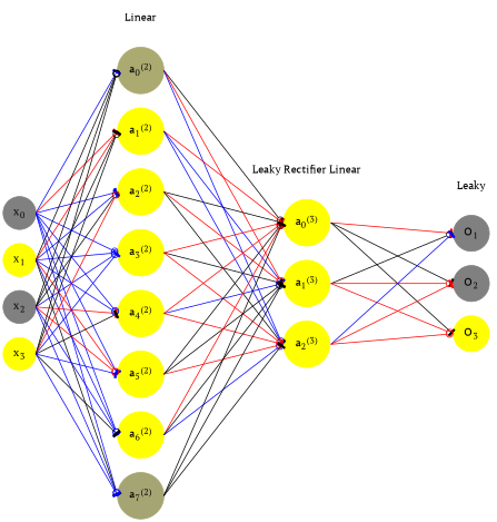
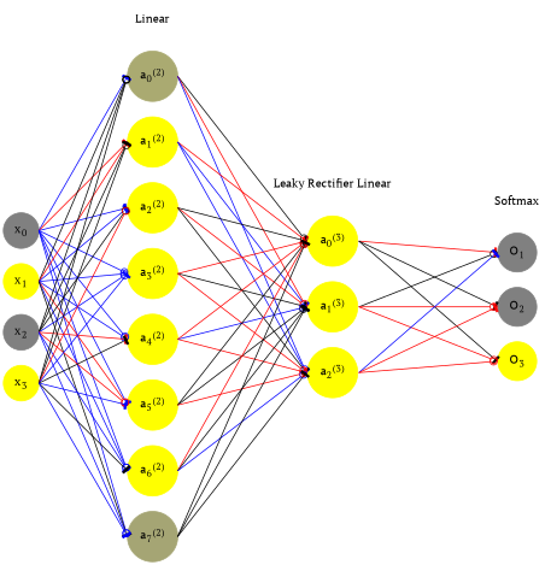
  digraph {
    rankdir=LR
    ranksep=1.4
    splines=false
    fontname="PT Serif"
    node [color="0.1667, 0.0, 0.5" fillcolor="0.1667, 0.0, 0.5" shape=circle style=filled fontname="PT Serif"]
    edge [headport=w style=solid tailport=e fontname="PT Serif" color=blue arrowhead=odot]
    n1 [label=<x<sub>0</sub>>]
    n2 [color="0.1667, 1.0, 1.0" fillcolor="0.1667, 1.0, 1.0" label=<x<sub>1</sub>>]
    n3 [label=<x<sub>2</sub>>]
    n4 [color="0.1667, 1.0, 1.0" fillcolor="0.1667, 1.0, 1.0" label=<x<sub>3</sub>>]
    n5 [color="0.1667, 0.335338, 0.667669" fillcolor="0.1667, 0.335338, 0.667669" label=<a<sub>0</sub><sup>(2)</sup>>]
    n6 [color="0.1667, 2.959474, 1.979737" fillcolor="0.1667, 2.959474, 1.979737" label=<a<sub>1</sub><sup>(2)</sup>>]
    n7 [color="0.1667, 2.254714, 1.627357" fillcolor="0.1667, 2.254714, 1.627357" label=<a<sub>2</sub><sup>(2)</sup>>]
    n8 [color="0.1667, 2.888215, 1.944107" fillcolor="0.1667, 2.888215, 1.944107" label=<a<sub>3</sub><sup>(2)</sup>>]
    n9 [color="0.1667, 2.507626, 1.753813" fillcolor="0.1667, 2.507626, 1.753813" label=<a<sub>4</sub><sup>(2)</sup>>]
    n10 [color="0.1667, 3.239030, 2.119515" fillcolor="0.1667, 3.239030, 2.119515" label=<a<sub>5</sub><sup>(2)</sup>>]
    n11 [color="0.1667, 5.647513, 3.323757" fillcolor="0.1667, 5.647513, 3.323757" label=<a<sub>6</sub><sup>(2)</sup>>]
    n12 [color="0.1667, 0.294240, 0.647120" fillcolor="0.1667, 0.294240, 0.647120" label=<a<sub>7</sub><sup>(2)</sup>>]
    n13 [color="0.1667, 5.539769, 3.269885" fillcolor="0.1667, 5.539769, 3.269885" label=<a<sub>0</sub><sup>(3)</sup>>]
    n14 [color="0.1667, 26.574235, 13.787118" fillcolor="0.1667, 26.574235, 13.787118" label=<a<sub>1</sub><sup>(3)</sup>>]
    n15 [color="0.1667, 29.838005, 15.419002" fillcolor="0.1667, 29.838005, 15.419002" label=<a<sub>2</sub><sup>(3)</sup>>]
    n16 [label=<O<sub>1</sub>>]
    n17 [label=<O<sub>2</sub>>]
    n18 [color="0.1667, 1.0, 1.0" fillcolor="0.1667, 1.0, 1.0" label=<O<sub>3</sub>>]
    n19 [label=Linear shape=plaintext color="" fillcolor="" style=""]
    n20 [label="Leaky Rectifier Linear" shape=plaintext color="" fillcolor="" style=""]
-   n21 [label=Leaky shape=plaintext color="" fillcolor="" style=""]
+   n21 [label=Softmax shape=plaintext color="" fillcolor="" style=""]
    subgraph sub_1 {
      n1
    }
    subgraph sub_2 {
      n2
    }
    subgraph sub_3 {
      n3
    }
    subgraph sub_4 {
      n4
    }
    subgraph sub_5 {
      n5
    }
    subgraph sub_6 {
      n6
    }
    subgraph sub_7 {
      n7
    }
    subgraph sub_8 {
      n8
    }
    subgraph sub_9 {
      n9
    }
    subgraph sub_10 {
      n10
    }
    subgraph sub_11 {
      n11
    }
    subgraph sub_12 {
      n12
    }
    subgraph sub_13 {
      n13
    }
    subgraph sub_14 {
      n14
    }
    subgraph sub_15 {
      n15
    }
    subgraph sub_16 {
      n16
    }
    subgraph sub_17 {
      n17
    }
    subgraph sub_18 {
      n18
    }
    subgraph sub_19 {
      rank=same
      n1
      n2
      n3
      n4
    }
    subgraph sub_20 {
      rank=same
      n5
      n6
      n7
      n8
      n9
      n10
      n11
      n12
    }
    subgraph sub_21 {
      rank=same
      n13
      n14
      n15
    }
    subgraph sub_22 {
      rank=same
      n16
      n17
      n18
    }
    subgraph sub_23 {
      rank=same
      n5
      n19
    }
    subgraph sub_24 {
      rank=same
      n13
      n20
    }
    subgraph sub_25 {
      rank=same
      n16
      n21
    }
    n1 -> n2 [style=invis color="" arrowhead=""]
    n1 -> n5 [arrowhead=tee]
    n1 -> n6 [color=red arrowhead=tee]
    n1 -> n7 [arrowhead=tee]
    n1 -> n8
    n1 -> n9
    n1 -> n10 [arrowhead=tee]
    n1 -> n11
    n1 -> n12
    n2 -> n3 [style=invis color="" arrowhead=""]
    n2 -> n5 [color=black]
    n2 -> n6 [color=red arrowhead=tee]
    n2 -> n7 [arrowhead=tee]
    n2 -> n8
    n2 -> n9
    n2 -> n10 [color=red]
    n2 -> n11
    n2 -> n12 [color=black arrowhead=tee]
    n3 -> n4 [style=invis color="" arrowhead=""]
    n3 -> n5 [color=black]
    n3 -> n6 [color=black arrowhead=tee]
    n3 -> n7 [color=black]
    n3 -> n8
    n3 -> n9 [color=red arrowhead=tee]
    n3 -> n10 [color=red]
    n3 -> n11 [arrowhead=tee]
    n3 -> n12
    n4 -> n5 [color=black]
    n4 -> n6 [color=black]
    n4 -> n7 [color=red]
    n4 -> n8 [arrowhead=tee]
    n4 -> n9 [color=black arrowhead=tee]
    n4 -> n10 [arrowhead=tee]
    n4 -> n11 [color=black arrowhead=tee]
    n4 -> n12 [arrowhead=tee]
    n5 -> n6 [style=invis color="" arrowhead=""]
    n5 -> n13 [color=black]
    n5 -> n14 [color=red]
    n5 -> n15
    n6 -> n7 [style=invis color="" arrowhead=""]
    n6 -> n13 [color=red arrowhead=tee]
    n6 -> n14 [arrowhead=tee]
    n6 -> n15 [arrowhead=tee]
    n7 -> n8 [style=invis color="" arrowhead=""]
    n7 -> n13 [color=black arrowhead=tee]
    n7 -> n14 [color=red]
    n7 -> n15 [color=black arrowhead=tee]
    n8 -> n9 [style=invis color="" arrowhead=""]
    n8 -> n13 [color=red arrowhead=tee]
    n8 -> n14 [color=black arrowhead=tee]
    n8 -> n15 [color=red]
    n9 -> n10 [style=invis color="" arrowhead=""]
    n9 -> n13 [color=red]
    n9 -> n14
    n9 -> n15 [color=red arrowhead=tee]
    n10 -> n11 [style=invis color="" arrowhead=""]
    n10 -> n13 [color=black]
    n10 -> n14 [color=black]
    n10 -> n15 [color=red]
    n11 -> n12 [style=invis color="" arrowhead=""]
    n11 -> n13 [color=red]
    n11 -> n14 [color=black arrowhead=tee]
    n11 -> n15
    n12 -> n13 [color=black arrowhead=tee]
    n12 -> n14 [color=black arrowhead=tee]
    n12 -> n15 [color=black arrowhead=tee]
    n13 -> n14 [style=invis color="" arrowhead=""]
    n13 -> n16 [color=red arrowhead=tee]
    n13 -> n17 [color=black arrowhead=tee]
    n13 -> n18 [color=black arrowhead=tee]
    n14 -> n15 [style=invis color="" arrowhead=""]
    n14 -> n16 [color=black]
    n14 -> n17 [color=red]
    n14 -> n18 [color=red]
    n15 -> n16 [arrowhead=tee]
    n15 -> n17 [color=red arrowhead=tee]
    n15 -> n18 [color=red]
    n16 -> n17 [style=invis color="" arrowhead=""]
    n17 -> n18 [style=invis color="" arrowhead=""]
    n19 -> n5 [style=invis color="" arrowhead=""]
    n20 -> n13 [style=invis color="" arrowhead=""]
    n21 -> n16 [style=invis color="" arrowhead=""]
  }
